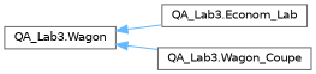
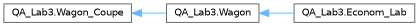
  digraph {
    rankdir=LR
    node [color=grey40 fillcolor=white fontname=Helvetica fontsize=10 shape=box style=filled]
    edge [color=steelblue1 dir=back fontname=Helvetica fontsize=10 labelfontname=Helvetica labelfontsize=10 style=solid]
    n1 [height=0.2 label="QA_Lab3.Wagon" width=0.4]
    n2 [height=0.2 label="QA_Lab3.Econom_Lab" width=0.4]
    n3 [height=0.2 label="QA_Lab3.Wagon_Coupe" width=0.4]
    n1 -> n2
-   n1 -> n3
+   n3 -> n1
  }
